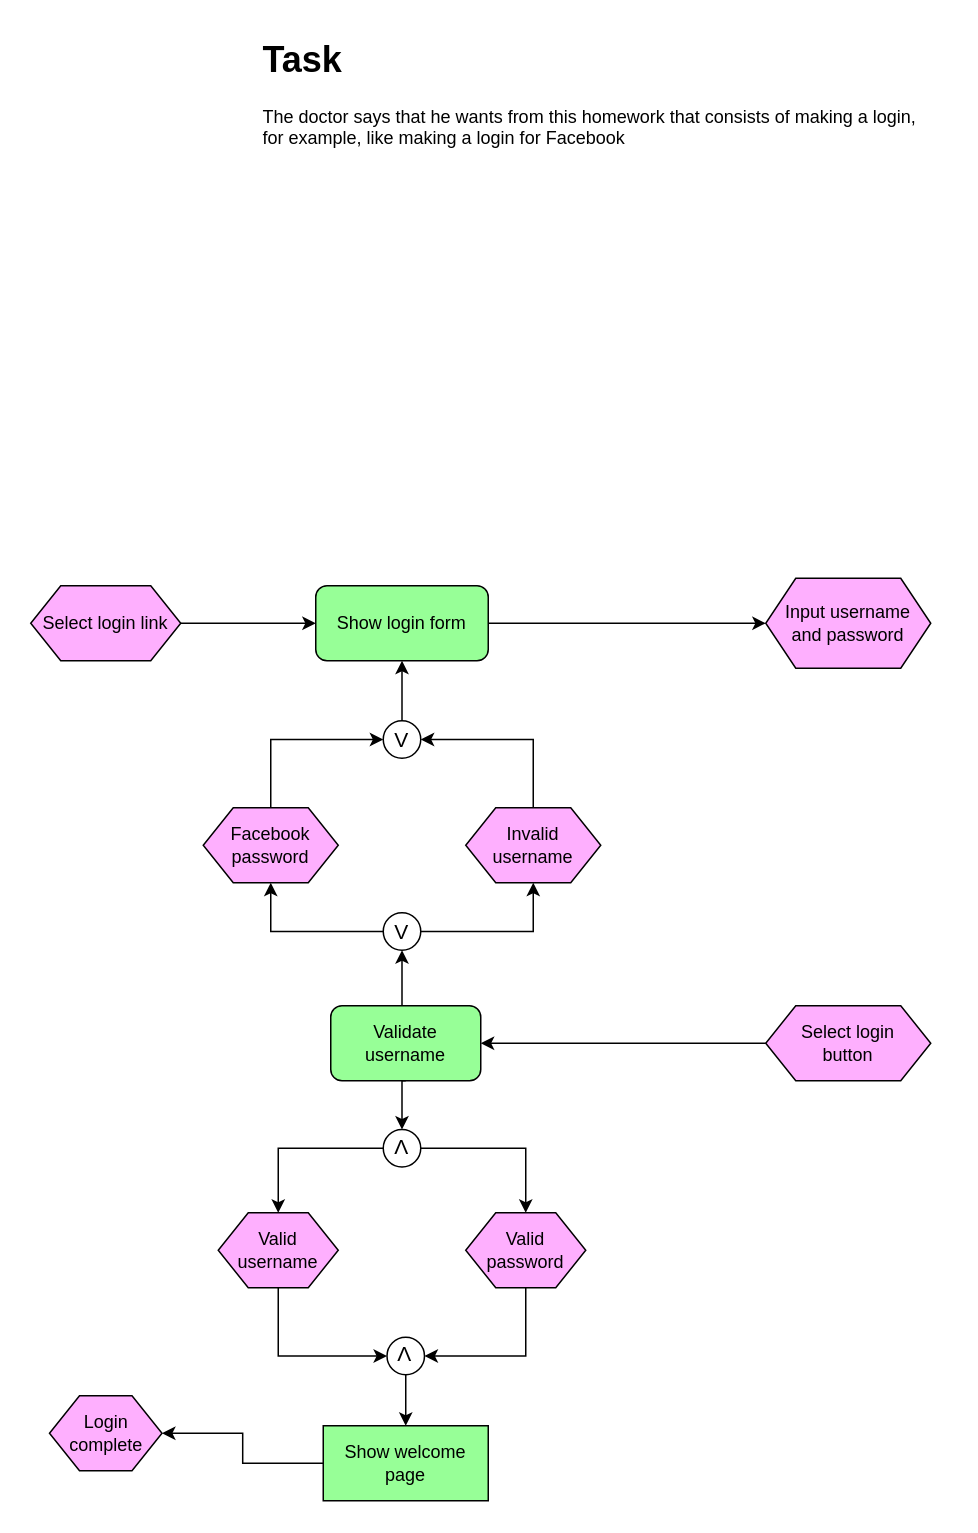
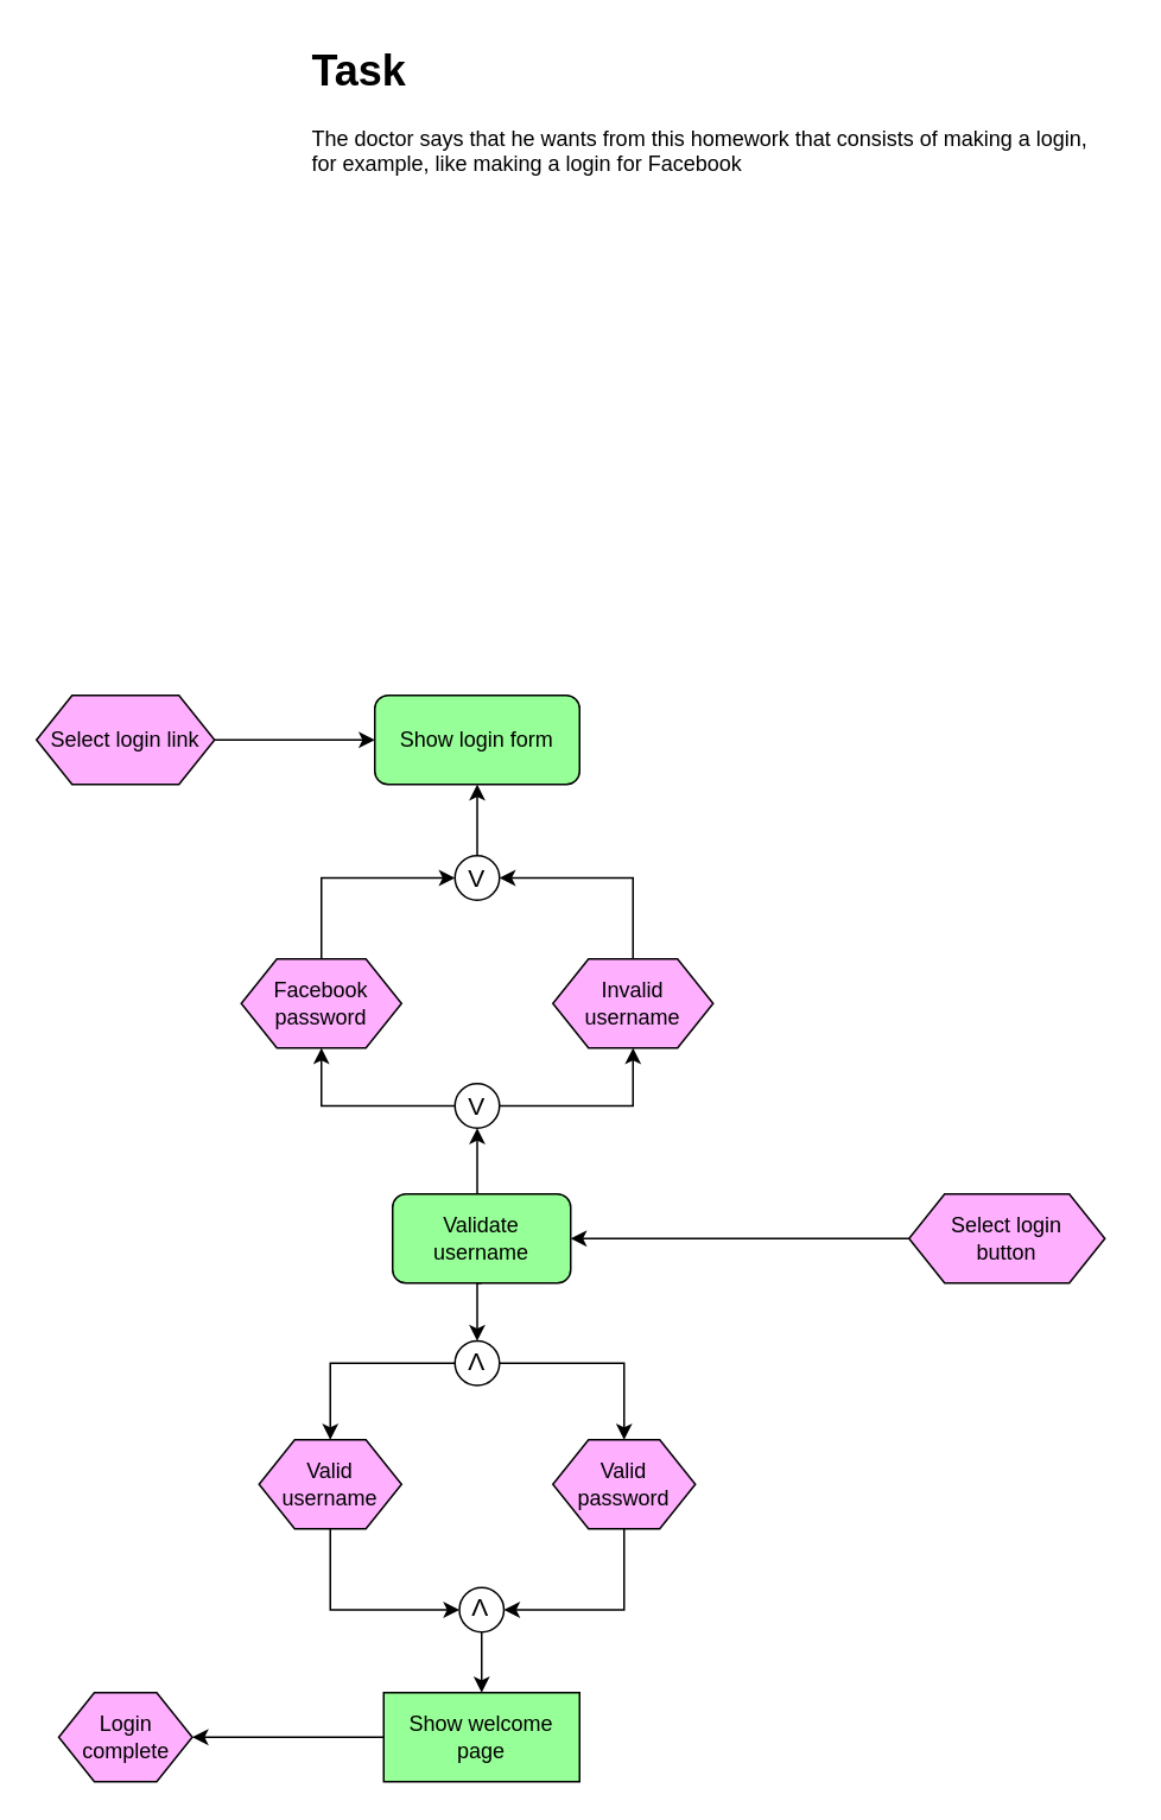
  <mxCell id="0" />
  <mxCell id="1" parent="0" />
  <mxCell id="2" value="&lt;h1&gt;Task&lt;/h1&gt;&lt;p&gt;The doctor says that he wants from this homework that consists of making a login, for example, like making a login for Facebook&lt;/p&gt;" style="text;html=1;strokeColor=none;fillColor=none;spacing=5;spacingTop=-20;whiteSpace=wrap;overflow=hidden;rounded=0;" vertex="1" parent="1"><mxGeometry x="170" y="20" width="460" height="90" as="geometry" /></mxCell>
  <mxCell id="3" style="edgeStyle=orthogonalEdgeStyle;rounded=0;orthogonalLoop=1;jettySize=auto;html=1;exitX=1;exitY=0.5;exitDx=0;exitDy=0;fontSize=14;" edge="1" parent="1" source="4" target="16"><mxGeometry relative="1" as="geometry" /></mxCell>
  <mxCell id="4" value="Select login link" style="shape=hexagon;perimeter=hexagonPerimeter2;whiteSpace=wrap;html=1;fixedSize=1;fillColor=#feaffe;" vertex="1" parent="1"><mxGeometry x="20" y="390" width="100" height="50" as="geometry" /></mxCell>
  <mxCell id="5" style="edgeStyle=orthogonalEdgeStyle;rounded=0;orthogonalLoop=1;jettySize=auto;html=1;exitX=0.5;exitY=0;exitDx=0;exitDy=0;entryX=0.5;entryY=1;entryDx=0;entryDy=0;fontSize=14;" edge="1" parent="1" source="7" target="26"><mxGeometry relative="1" as="geometry" /></mxCell>
  <mxCell id="6" style="edgeStyle=orthogonalEdgeStyle;rounded=0;orthogonalLoop=1;jettySize=auto;html=1;exitX=0.5;exitY=1;exitDx=0;exitDy=0;entryX=0.5;entryY=1;entryDx=0;entryDy=0;fontSize=14;" edge="1" parent="1" source="7" target="31"><mxGeometry relative="1" as="geometry" /></mxCell>
  <mxCell id="7" value="Validate username" style="rounded=1;whiteSpace=wrap;html=1;fillColor=#97ff97;" vertex="1" parent="1"><mxGeometry x="220" y="670" width="100" height="50" as="geometry" /></mxCell>
- <mxCell id="8" value="Input username &lt;br&gt;and password" style="shape=hexagon;perimeter=hexagonPerimeter2;whiteSpace=wrap;html=1;fixedSize=1;fillColor=#feaffe;" vertex="1" parent="1"><mxGeometry x="510" y="385" width="110" height="60" as="geometry" /></mxCell>
  <mxCell id="9" style="edgeStyle=orthogonalEdgeStyle;rounded=0;orthogonalLoop=1;jettySize=auto;html=1;exitX=0;exitY=0.5;exitDx=0;exitDy=0;entryX=1;entryY=0.5;entryDx=0;entryDy=0;fontSize=14;" edge="1" parent="1" source="10" target="7"><mxGeometry relative="1" as="geometry" /></mxCell>
  <mxCell id="10" value="Select login &lt;br&gt;button" style="shape=hexagon;perimeter=hexagonPerimeter2;whiteSpace=wrap;html=1;fixedSize=1;fillColor=#feaffe;" vertex="1" parent="1"><mxGeometry x="510" y="670" width="110" height="50" as="geometry" /></mxCell>
  <mxCell id="11" style="edgeStyle=orthogonalEdgeStyle;rounded=0;orthogonalLoop=1;jettySize=auto;html=1;exitX=0.5;exitY=1;exitDx=0;exitDy=0;entryX=1;entryY=0.5;entryDx=0;entryDy=0;fontSize=14;" edge="1" parent="1" source="12" target="33"><mxGeometry relative="1" as="geometry" /></mxCell>
  <mxCell id="12" value="Valid username" style="shape=hexagon;perimeter=hexagonPerimeter2;whiteSpace=wrap;html=1;fixedSize=1;fillColor=#feaffe;" vertex="1" parent="1"><mxGeometry x="145" y="808" width="80" height="50" as="geometry" /></mxCell>
  <mxCell id="13" style="edgeStyle=orthogonalEdgeStyle;rounded=0;orthogonalLoop=1;jettySize=auto;html=1;exitX=0;exitY=0.5;exitDx=0;exitDy=0;entryX=1;entryY=0.5;entryDx=0;entryDy=0;fontSize=14;" edge="1" parent="1" source="14" target="19"><mxGeometry relative="1" as="geometry" /></mxCell>
  <mxCell id="14" value="Show welcome page" style="whiteSpace=wrap;html=1;fillColor=#97ff97;rounded=0;" vertex="1" parent="1"><mxGeometry x="215" y="950" width="110" height="50" as="geometry" /></mxCell>
- <mxCell id="15" style="edgeStyle=orthogonalEdgeStyle;rounded=0;orthogonalLoop=1;jettySize=auto;html=1;exitX=1;exitY=0.5;exitDx=0;exitDy=0;entryX=0;entryY=0.5;entryDx=0;entryDy=0;fontSize=14;" edge="1" parent="1" source="16" target="8"><mxGeometry relative="1" as="geometry" /></mxCell>
  <mxCell id="16" value="Show login form" style="rounded=1;whiteSpace=wrap;html=1;fillColor=#97ff97;" vertex="1" parent="1"><mxGeometry x="210" y="390" width="115" height="50" as="geometry" /></mxCell>
  <mxCell id="17" style="edgeStyle=orthogonalEdgeStyle;rounded=0;orthogonalLoop=1;jettySize=auto;html=1;exitX=0.5;exitY=0;exitDx=0;exitDy=0;entryX=0;entryY=0.5;entryDx=0;entryDy=0;fontSize=14;" edge="1" parent="1" source="18" target="28"><mxGeometry relative="1" as="geometry" /></mxCell>
  <mxCell id="18" value="Facebook password" style="shape=hexagon;perimeter=hexagonPerimeter2;whiteSpace=wrap;html=1;fixedSize=1;fillColor=#feaffe;" vertex="1" parent="1"><mxGeometry x="135" y="538" width="90" height="50" as="geometry" /></mxCell>
- <mxCell id="19" value="Login complete" style="shape=hexagon;perimeter=hexagonPerimeter2;whiteSpace=wrap;html=1;fixedSize=1;fillColor=#feaffe;" vertex="1" parent="1"><mxGeometry x="32.5" y="930" width="75" height="50" as="geometry" /></mxCell>
+ <mxCell id="19" value="Login complete" style="shape=hexagon;perimeter=hexagonPerimeter2;whiteSpace=wrap;html=1;fixedSize=1;fillColor=#feaffe;" vertex="1" parent="1"><mxGeometry x="32.5" y="950" width="75" height="50" as="geometry" /></mxCell>
  <mxCell id="20" style="edgeStyle=orthogonalEdgeStyle;rounded=0;orthogonalLoop=1;jettySize=auto;html=1;exitX=0.5;exitY=1;exitDx=0;exitDy=0;entryX=0;entryY=0.5;entryDx=0;entryDy=0;fontSize=14;" edge="1" parent="1" source="21" target="33"><mxGeometry relative="1" as="geometry" /></mxCell>
  <mxCell id="21" value="Valid password" style="shape=hexagon;perimeter=hexagonPerimeter2;whiteSpace=wrap;html=1;fixedSize=1;fillColor=#feaffe;" vertex="1" parent="1"><mxGeometry x="310" y="808" width="80" height="50" as="geometry" /></mxCell>
  <mxCell id="22" style="edgeStyle=orthogonalEdgeStyle;rounded=0;orthogonalLoop=1;jettySize=auto;html=1;exitX=0.5;exitY=0;exitDx=0;exitDy=0;entryX=1;entryY=0.5;entryDx=0;entryDy=0;fontSize=14;" edge="1" parent="1" source="23" target="28"><mxGeometry relative="1" as="geometry" /></mxCell>
  <mxCell id="23" value="Invalid username" style="shape=hexagon;perimeter=hexagonPerimeter2;whiteSpace=wrap;html=1;fixedSize=1;fillColor=#feaffe;" vertex="1" parent="1"><mxGeometry x="310" y="538" width="90" height="50" as="geometry" /></mxCell>
  <mxCell id="24" style="edgeStyle=orthogonalEdgeStyle;rounded=0;orthogonalLoop=1;jettySize=auto;html=1;exitX=1;exitY=0.5;exitDx=0;exitDy=0;entryX=0.5;entryY=1;entryDx=0;entryDy=0;fontSize=14;" edge="1" parent="1" source="26" target="23"><mxGeometry relative="1" as="geometry" /></mxCell>
  <mxCell id="25" style="edgeStyle=orthogonalEdgeStyle;rounded=0;orthogonalLoop=1;jettySize=auto;html=1;exitX=0;exitY=0.5;exitDx=0;exitDy=0;entryX=0.5;entryY=1;entryDx=0;entryDy=0;fontSize=14;" edge="1" parent="1" source="26" target="18"><mxGeometry relative="1" as="geometry" /></mxCell>
  <mxCell id="26" value="&lt;font style=&quot;font-size: 14px;&quot;&gt;V&lt;/font&gt;" style="ellipse;whiteSpace=wrap;html=1;aspect=fixed;rotation=0;" vertex="1" parent="1"><mxGeometry x="255" y="608" width="25" height="25" as="geometry" /></mxCell>
  <mxCell id="27" style="edgeStyle=orthogonalEdgeStyle;rounded=0;orthogonalLoop=1;jettySize=auto;html=1;exitX=0.5;exitY=0;exitDx=0;exitDy=0;entryX=0.5;entryY=1;entryDx=0;entryDy=0;fontSize=14;" edge="1" parent="1" source="28" target="16"><mxGeometry relative="1" as="geometry" /></mxCell>
  <mxCell id="28" value="&lt;font style=&quot;font-size: 14px;&quot;&gt;V&lt;/font&gt;" style="ellipse;whiteSpace=wrap;html=1;aspect=fixed;rotation=0;" vertex="1" parent="1"><mxGeometry x="255" y="480" width="25" height="25" as="geometry" /></mxCell>
  <mxCell id="29" style="edgeStyle=orthogonalEdgeStyle;rounded=0;orthogonalLoop=1;jettySize=auto;html=1;exitX=1;exitY=0.5;exitDx=0;exitDy=0;fontSize=14;" edge="1" parent="1" source="31" target="12"><mxGeometry relative="1" as="geometry" /></mxCell>
  <mxCell id="30" style="edgeStyle=orthogonalEdgeStyle;rounded=0;orthogonalLoop=1;jettySize=auto;html=1;exitX=0;exitY=0.5;exitDx=0;exitDy=0;entryX=0.5;entryY=0;entryDx=0;entryDy=0;fontSize=14;" edge="1" parent="1" source="31" target="21"><mxGeometry relative="1" as="geometry" /></mxCell>
  <mxCell id="31" value="&lt;font style=&quot;font-size: 14px;&quot;&gt;V&lt;/font&gt;" style="ellipse;whiteSpace=wrap;html=1;aspect=fixed;rotation=-180;" vertex="1" parent="1"><mxGeometry x="255" y="752.5" width="25" height="25" as="geometry" /></mxCell>
  <mxCell id="32" style="edgeStyle=orthogonalEdgeStyle;rounded=0;orthogonalLoop=1;jettySize=auto;html=1;exitX=0.5;exitY=0;exitDx=0;exitDy=0;entryX=0.5;entryY=0;entryDx=0;entryDy=0;fontSize=14;" edge="1" parent="1" source="33" target="14"><mxGeometry relative="1" as="geometry" /></mxCell>
  <mxCell id="33" value="&lt;font style=&quot;font-size: 14px;&quot;&gt;V&lt;/font&gt;" style="ellipse;whiteSpace=wrap;html=1;aspect=fixed;rotation=-180;" vertex="1" parent="1"><mxGeometry x="257.5" y="891" width="25" height="25" as="geometry" /></mxCell>
